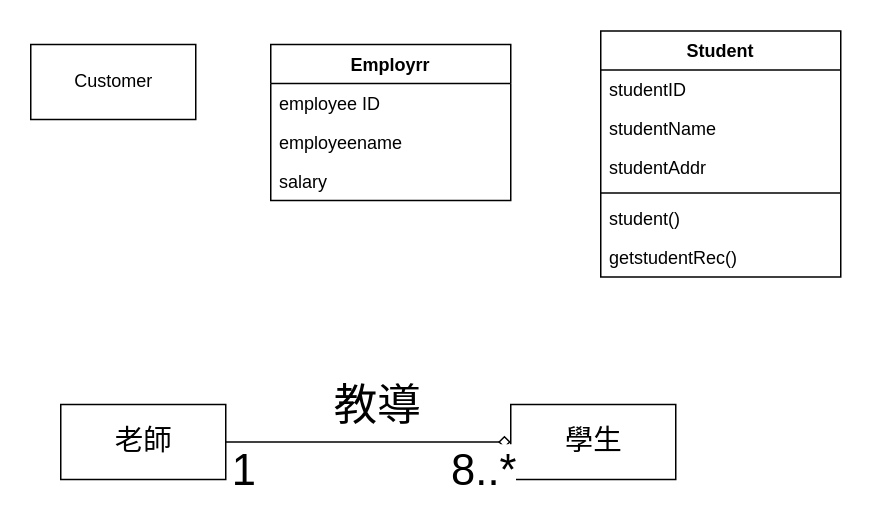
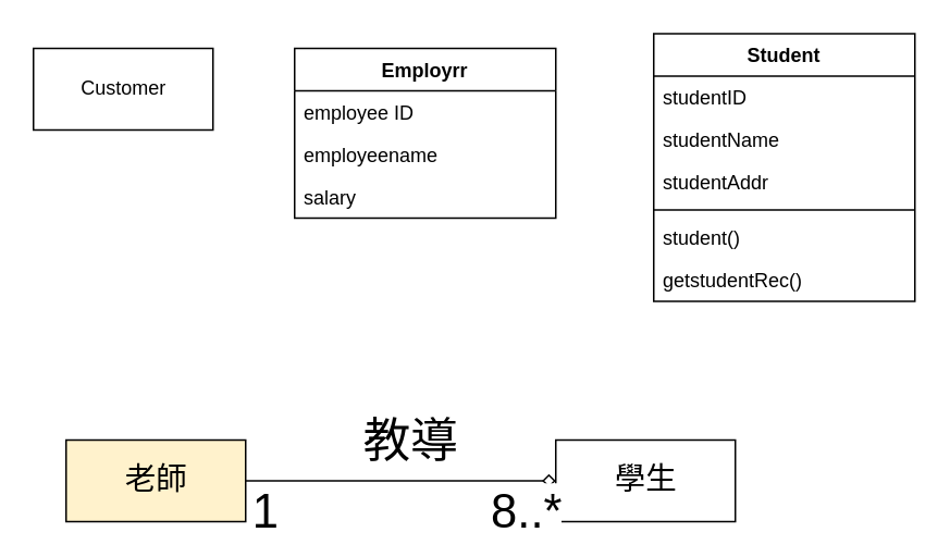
  <mxCell id="0" />
  <mxCell id="1" parent="0" />
  <mxCell id="2" value="Customer" style="html=1;" vertex="1" parent="1"><mxGeometry x="20" y="29" width="110" height="50" as="geometry" /></mxCell>
  <mxCell id="3" value="Employrr" style="swimlane;fontStyle=1;align=center;verticalAlign=top;childLayout=stackLayout;horizontal=1;startSize=26;horizontalStack=0;resizeParent=1;resizeParentMax=0;resizeLast=0;collapsible=1;marginBottom=0;" vertex="1" parent="1"><mxGeometry x="180" y="29" width="160" height="104" as="geometry" /></mxCell>
  <mxCell id="4" value="employee ID" style="text;strokeColor=none;fillColor=none;align=left;verticalAlign=top;spacingLeft=4;spacingRight=4;overflow=hidden;rotatable=0;points=[[0,0.5],[1,0.5]];portConstraint=eastwest;" vertex="1" parent="3"><mxGeometry y="26" width="160" height="26" as="geometry" /></mxCell>
  <mxCell id="5" value="employeename&#10;" style="text;strokeColor=none;fillColor=none;align=left;verticalAlign=top;spacingLeft=4;spacingRight=4;overflow=hidden;rotatable=0;points=[[0,0.5],[1,0.5]];portConstraint=eastwest;" vertex="1" parent="3"><mxGeometry y="52" width="160" height="26" as="geometry" /></mxCell>
  <mxCell id="6" value="salary" style="text;strokeColor=none;fillColor=none;align=left;verticalAlign=top;spacingLeft=4;spacingRight=4;overflow=hidden;rotatable=0;points=[[0,0.5],[1,0.5]];portConstraint=eastwest;" vertex="1" parent="3"><mxGeometry y="78" width="160" height="26" as="geometry" /></mxCell>
  <mxCell id="7" value="Student" style="swimlane;fontStyle=1;align=center;verticalAlign=top;childLayout=stackLayout;horizontal=1;startSize=26;horizontalStack=0;resizeParent=1;resizeParentMax=0;resizeLast=0;collapsible=1;marginBottom=0;" vertex="1" parent="1"><mxGeometry x="400" y="20" width="160" height="164" as="geometry" /></mxCell>
  <mxCell id="8" value="studentID" style="text;strokeColor=none;fillColor=none;align=left;verticalAlign=top;spacingLeft=4;spacingRight=4;overflow=hidden;rotatable=0;points=[[0,0.5],[1,0.5]];portConstraint=eastwest;" vertex="1" parent="7"><mxGeometry y="26" width="160" height="26" as="geometry" /></mxCell>
  <mxCell id="9" value="studentName" style="text;strokeColor=none;fillColor=none;align=left;verticalAlign=top;spacingLeft=4;spacingRight=4;overflow=hidden;rotatable=0;points=[[0,0.5],[1,0.5]];portConstraint=eastwest;" vertex="1" parent="7"><mxGeometry y="52" width="160" height="26" as="geometry" /></mxCell>
  <mxCell id="10" value="studentAddr" style="text;strokeColor=none;fillColor=none;align=left;verticalAlign=top;spacingLeft=4;spacingRight=4;overflow=hidden;rotatable=0;points=[[0,0.5],[1,0.5]];portConstraint=eastwest;" vertex="1" parent="7"><mxGeometry y="78" width="160" height="26" as="geometry" /></mxCell>
  <mxCell id="11" value="" style="line;strokeWidth=1;fillColor=none;align=left;verticalAlign=middle;spacingTop=-1;spacingLeft=3;spacingRight=3;rotatable=0;labelPosition=right;points=[];portConstraint=eastwest;strokeColor=inherit;" vertex="1" parent="7"><mxGeometry y="104" width="160" height="8" as="geometry" /></mxCell>
  <mxCell id="12" value="student()" style="text;strokeColor=none;fillColor=none;align=left;verticalAlign=top;spacingLeft=4;spacingRight=4;overflow=hidden;rotatable=0;points=[[0,0.5],[1,0.5]];portConstraint=eastwest;" vertex="1" parent="7"><mxGeometry y="112" width="160" height="26" as="geometry" /></mxCell>
  <mxCell id="13" value="getstudentRec()" style="text;strokeColor=none;fillColor=none;align=left;verticalAlign=top;spacingLeft=4;spacingRight=4;overflow=hidden;rotatable=0;points=[[0,0.5],[1,0.5]];portConstraint=eastwest;" vertex="1" parent="7"><mxGeometry y="138" width="160" height="26" as="geometry" /></mxCell>
  <mxCell id="14" style="edgeStyle=none;html=1;exitX=1;exitY=0.5;exitDx=0;exitDy=0;entryX=0;entryY=0.5;entryDx=0;entryDy=0;endArrow=diamond;endFill=0;fontStyle=0;" edge="1" parent="1" source="16" target="17"><mxGeometry relative="1" as="geometry"><Array as="points"><mxPoint x="230" y="294" /></Array></mxGeometry></mxCell>
  <mxCell id="15" value="&lt;font style=&quot;font-size: 29px;&quot;&gt;教導&lt;/font&gt;" style="edgeLabel;html=1;align=center;verticalAlign=middle;resizable=0;points=[];" vertex="1" connectable="0" parent="14"><mxGeometry x="0.503" y="3" relative="1" as="geometry"><mxPoint x="-43" y="-22" as="offset" /></mxGeometry></mxCell>
- <mxCell id="16" value="&lt;font style=&quot;font-size: 19px;&quot;&gt;老師&lt;/font&gt;" style="html=1;" vertex="1" parent="1"><mxGeometry x="40" y="269" width="110" height="50" as="geometry" /></mxCell>
+ <mxCell id="16" value="&lt;font style=&quot;font-size: 19px;&quot;&gt;老師&lt;/font&gt;" style="html=1;fillColor=#fff2cc;" vertex="1" parent="1"><mxGeometry x="40" y="269" width="110" height="50" as="geometry" /></mxCell>
  <mxCell id="17" value="&lt;font style=&quot;font-size: 19px;&quot;&gt;學生&lt;/font&gt;" style="html=1;" vertex="1" parent="1"><mxGeometry x="340" y="269" width="110" height="50" as="geometry" /></mxCell>
  <mxCell id="18" value="&lt;span style=&quot;font-size: 29px;&quot;&gt;1&lt;/span&gt;" style="edgeLabel;html=1;align=center;verticalAlign=middle;resizable=0;points=[];" vertex="1" connectable="0" parent="1"><mxGeometry x="170" y="294" as="geometry"><mxPoint x="-9" y="18" as="offset" /></mxGeometry></mxCell>
  <mxCell id="19" value="&lt;span style=&quot;font-size: 29px;&quot;&gt;8..*&lt;/span&gt;" style="edgeLabel;html=1;align=center;verticalAlign=middle;resizable=0;points=[];" vertex="1" connectable="0" parent="1"><mxGeometry x="330" y="294" as="geometry"><mxPoint x="-9" y="18" as="offset" /></mxGeometry></mxCell>
